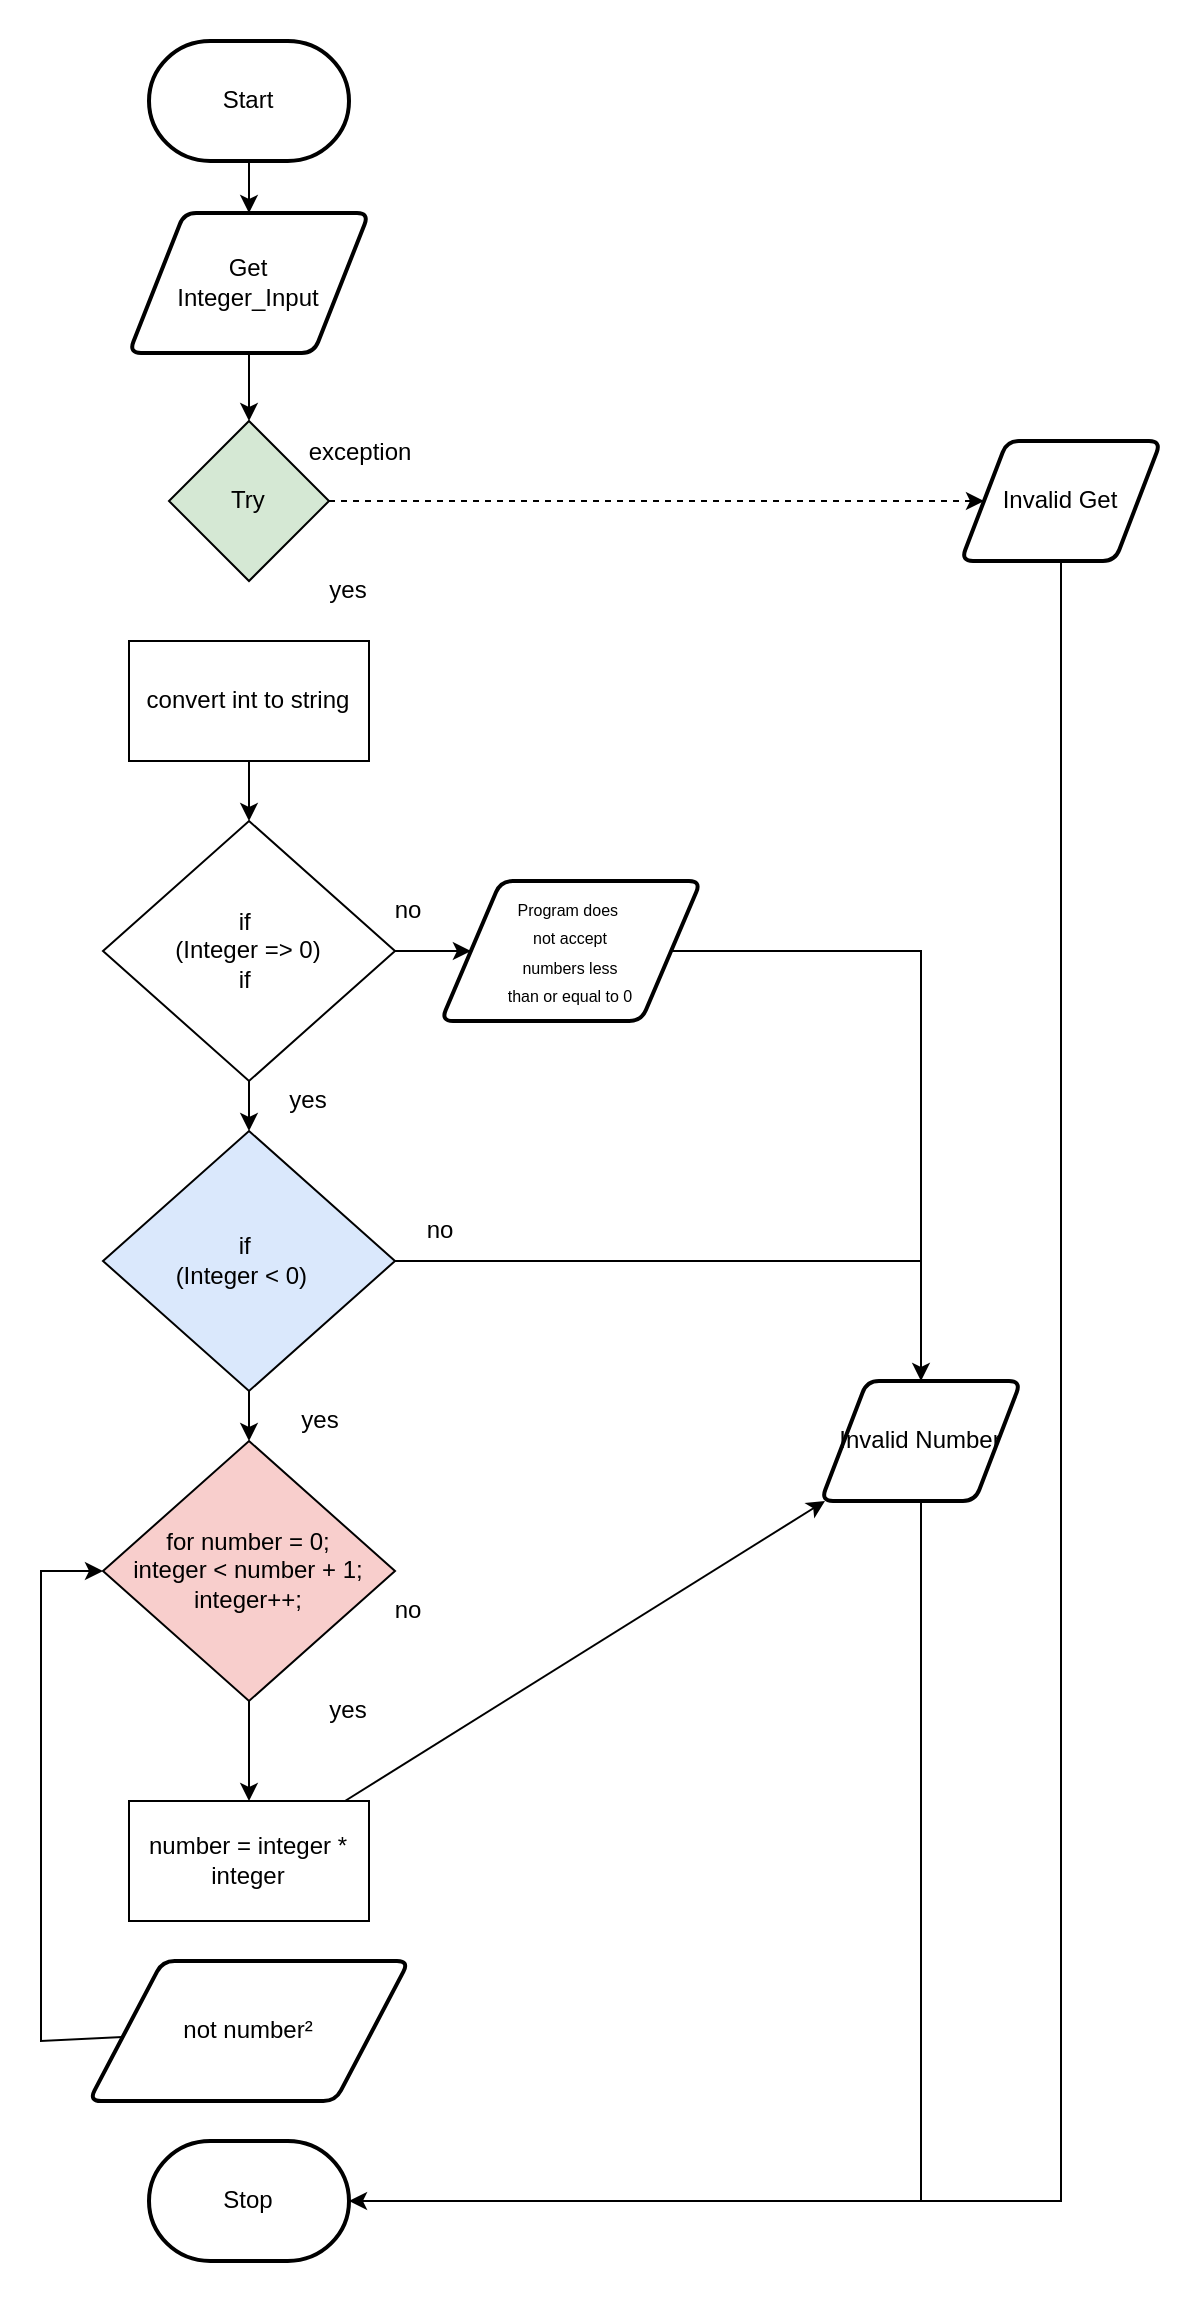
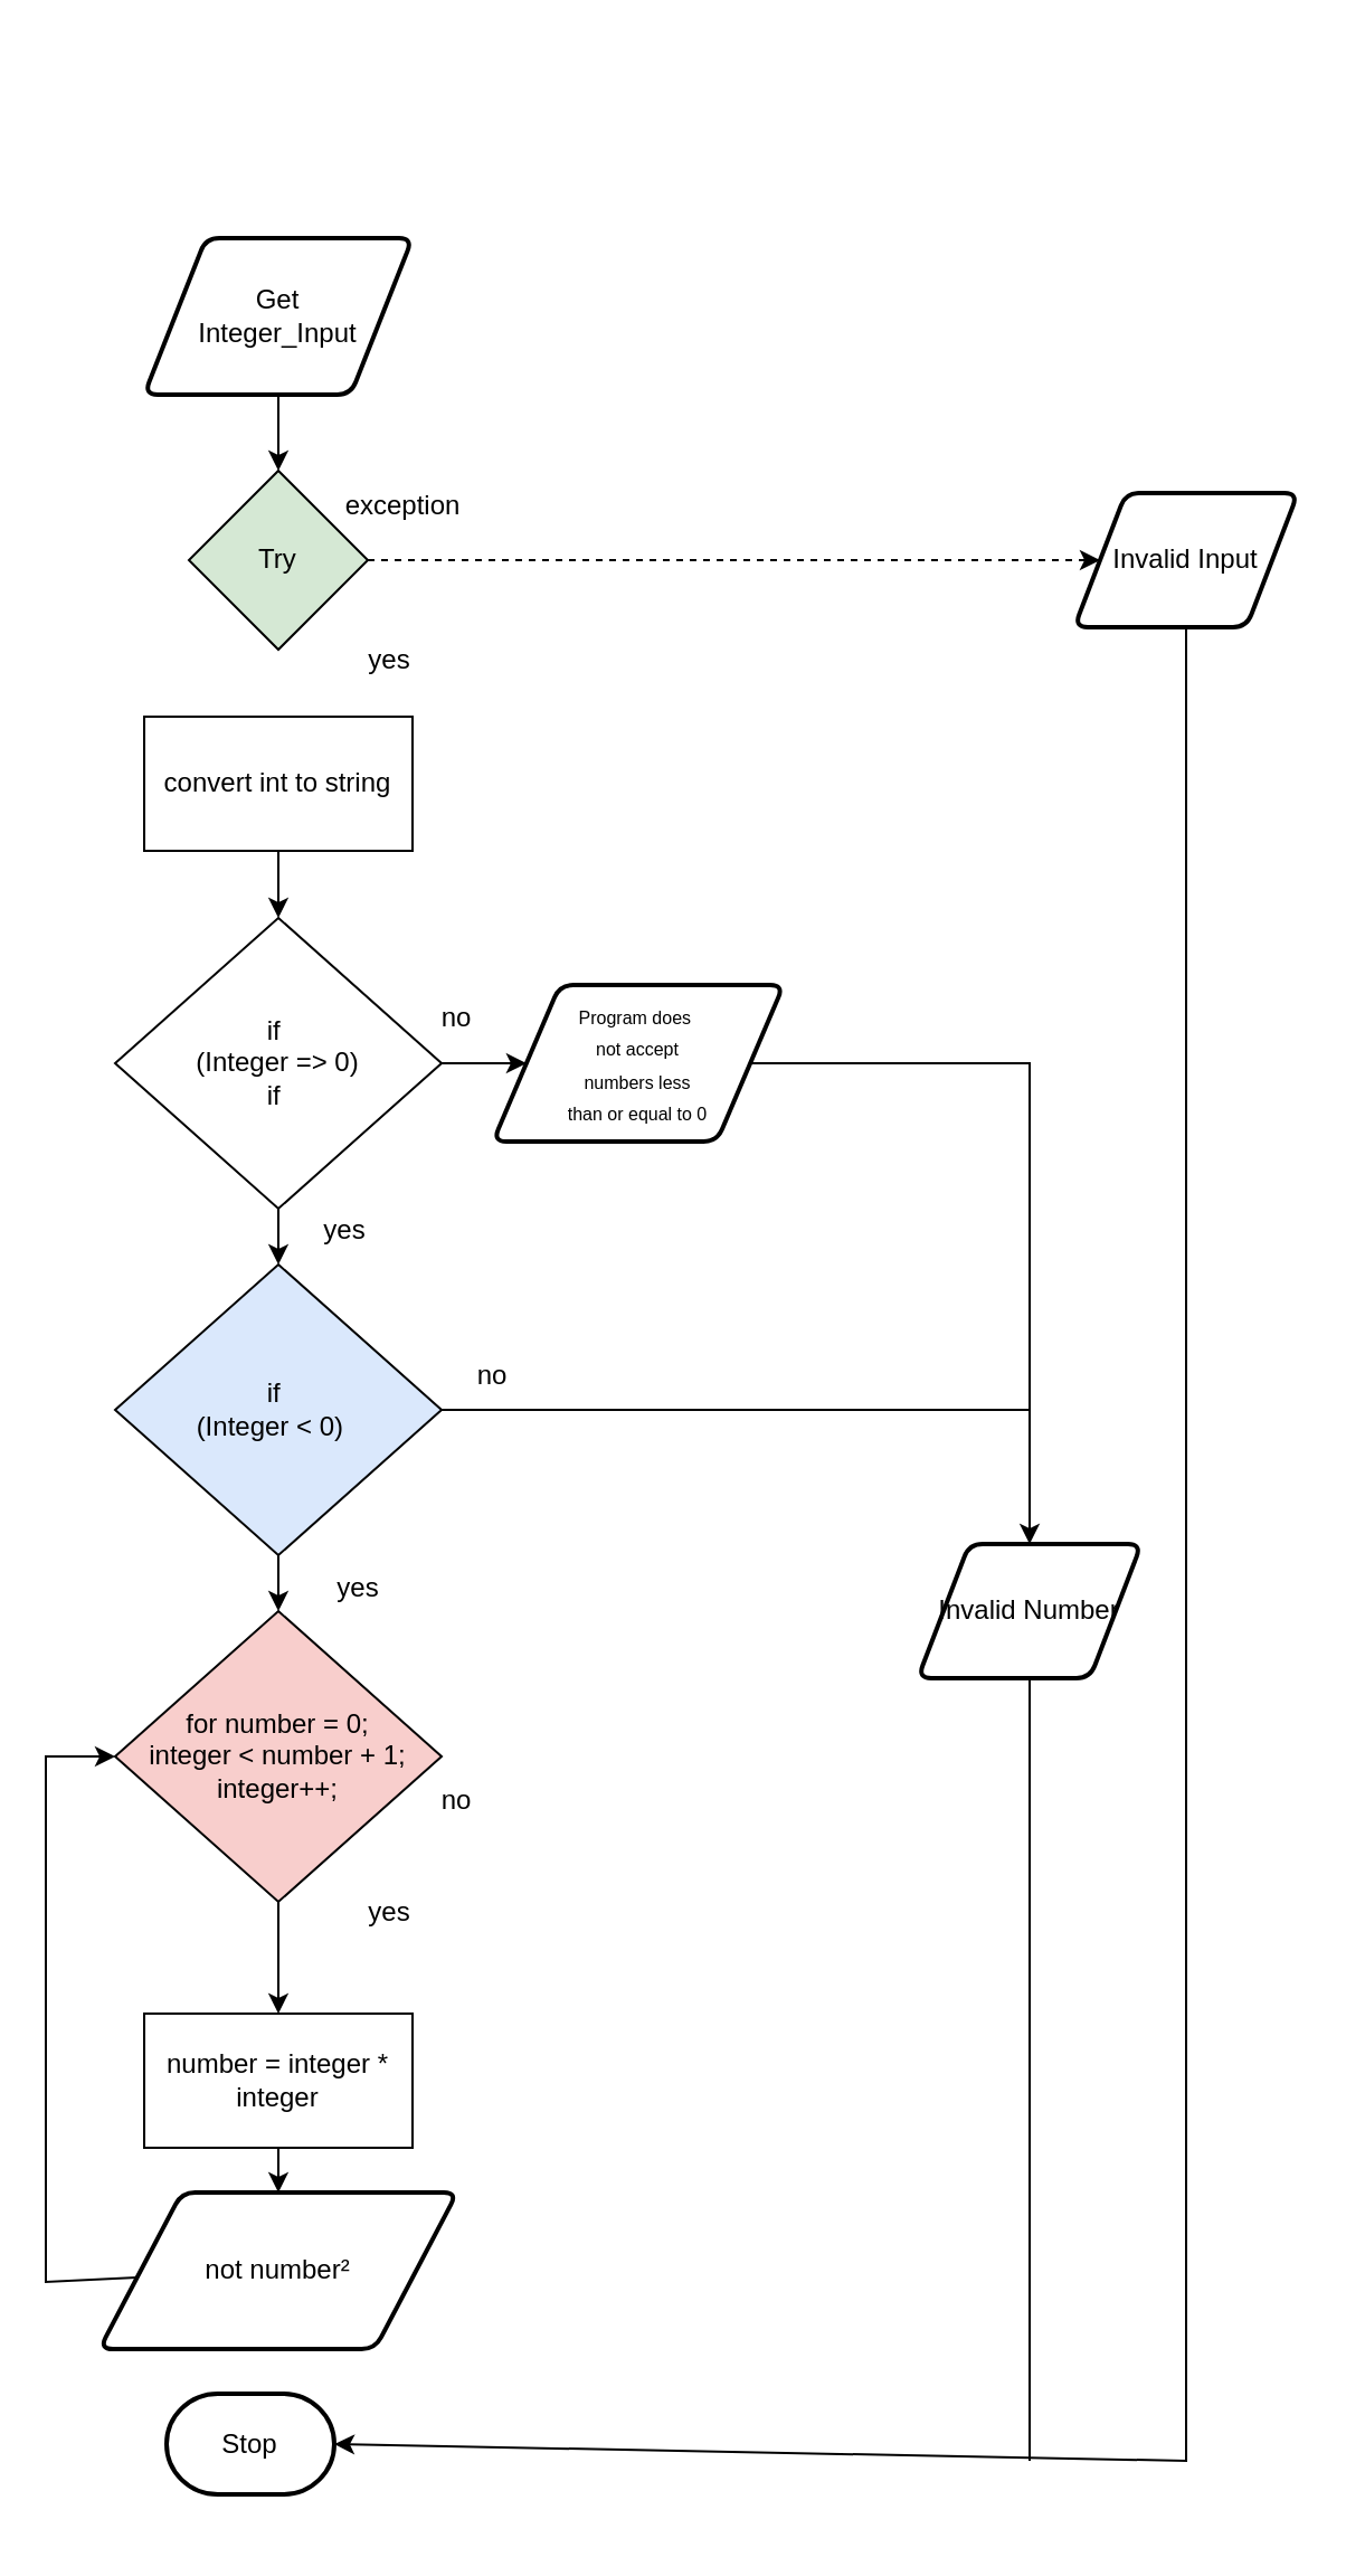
  <mxCell id="0" />
  <mxCell id="1" parent="0" />
- <mxCell id="2" value="" style="edgeStyle=none;rounded=0;html=1;" parent="1" source="3" target="10" edge="1"><mxGeometry relative="1" as="geometry" /></mxCell>
- <mxCell id="3" value="Start" style="strokeWidth=2;html=1;shape=mxgraph.flowchart.terminator;whiteSpace=wrap;" parent="1" vertex="1"><mxGeometry x="74" y="20" width="100" height="60" as="geometry" /></mxCell>
- <mxCell id="4" value="Stop" style="strokeWidth=2;html=1;shape=mxgraph.flowchart.terminator;whiteSpace=wrap;rounded=1;" parent="1" vertex="1"><mxGeometry x="74" y="1070" width="100" height="60" as="geometry" /></mxCell>
+ <mxCell id="4" value="Stop" style="strokeWidth=2;html=1;shape=mxgraph.flowchart.terminator;whiteSpace=wrap;rounded=1;" parent="1" vertex="1"><mxGeometry x="74" y="1070" width="75" height="45" as="geometry" /></mxCell>
  <mxCell id="5" style="edgeStyle=none;rounded=0;html=1;entryX=0;entryY=0.5;entryDx=0;entryDy=0;endArrow=classic;endFill=1;dashed=1;" edge="1" parent="1" source="6" target="8"><mxGeometry relative="1" as="geometry" /></mxCell>
  <mxCell id="6" value="Try" style="rhombus;whiteSpace=wrap;html=1;fillColor=#d5e8d4;" parent="1" vertex="1"><mxGeometry x="84" y="210" width="80" height="80" as="geometry" /></mxCell>
  <mxCell id="7" style="edgeStyle=none;rounded=0;html=1;entryX=1;entryY=0.5;entryDx=0;entryDy=0;entryPerimeter=0;endArrow=classic;endFill=1;" edge="1" parent="1" source="8" target="4"><mxGeometry relative="1" as="geometry"><Array as="points"><mxPoint x="530" y="1100" /></Array></mxGeometry></mxCell>
- <mxCell id="8" value="Invalid Get" style="shape=parallelogram;html=1;strokeWidth=2;perimeter=parallelogramPerimeter;whiteSpace=wrap;rounded=1;arcSize=12;size=0.23;" parent="1" vertex="1"><mxGeometry x="480" y="220" width="100" height="60" as="geometry" /></mxCell>
+ <mxCell id="8" value="Invalid Input" style="shape=parallelogram;html=1;strokeWidth=2;perimeter=parallelogramPerimeter;whiteSpace=wrap;rounded=1;arcSize=12;size=0.23;" parent="1" vertex="1"><mxGeometry x="480" y="220" width="100" height="60" as="geometry" /></mxCell>
  <mxCell id="9" value="" style="edgeStyle=none;html=1;" parent="1" source="10" target="6" edge="1"><mxGeometry relative="1" as="geometry" /></mxCell>
  <mxCell id="10" value="Get &lt;br&gt;Integer_Input" style="shape=parallelogram;html=1;strokeWidth=2;perimeter=parallelogramPerimeter;whiteSpace=wrap;rounded=1;arcSize=12;size=0.23;" parent="1" vertex="1"><mxGeometry x="64" y="106" width="120" height="70" as="geometry" /></mxCell>
  <mxCell id="11" value="" style="edgeStyle=none;html=1;" parent="1" source="13" target="24" edge="1"><mxGeometry relative="1" as="geometry" /></mxCell>
  <mxCell id="12" style="edgeStyle=none;html=1;entryX=0;entryY=0.5;entryDx=0;entryDy=0;" parent="1" source="13" target="26" edge="1"><mxGeometry relative="1" as="geometry" /></mxCell>
  <mxCell id="13" value="if&amp;nbsp;&lt;br&gt;(Integer =&amp;gt; 0)&lt;br&gt;if&amp;nbsp;" style="rhombus;whiteSpace=wrap;html=1;" parent="1" vertex="1"><mxGeometry x="51" y="410" width="146" height="130" as="geometry" /></mxCell>
  <mxCell id="14" value="" style="edgeStyle=none;rounded=0;html=1;endArrow=classic;endFill=1;" parent="1" source="15" target="19" edge="1"><mxGeometry relative="1" as="geometry" /></mxCell>
  <mxCell id="15" value="for number = 0;&lt;br&gt;integer &amp;lt; number + 1;&lt;br&gt;integer++;" style="rhombus;whiteSpace=wrap;html=1;fillColor=#f8cecc;" parent="1" vertex="1"><mxGeometry x="51" y="720" width="146" height="130" as="geometry" /></mxCell>
  <mxCell id="16" style="edgeStyle=none;rounded=0;html=1;entryX=0;entryY=0.5;entryDx=0;entryDy=0;endArrow=classic;endFill=1;" parent="1" source="17" target="15" edge="1"><mxGeometry relative="1" as="geometry"><Array as="points"><mxPoint x="20" y="1020" /><mxPoint x="20" y="785" /></Array></mxGeometry></mxCell>
  <mxCell id="17" value="not number²" style="shape=parallelogram;html=1;strokeWidth=2;perimeter=parallelogramPerimeter;whiteSpace=wrap;rounded=1;arcSize=12;size=0.23;" parent="1" vertex="1"><mxGeometry x="44" y="980" width="160" height="70" as="geometry" /></mxCell>
- <mxCell id="18" value="" style="edgeStyle=none;rounded=0;html=1;endArrow=classic;endFill=1;" parent="1" source="19" target="36" edge="1"><mxGeometry relative="1" as="geometry" /></mxCell>
+ <mxCell id="18" value="" style="edgeStyle=none;rounded=0;html=1;endArrow=classic;endFill=1;" parent="1" source="19" target="17" edge="1"><mxGeometry relative="1" as="geometry" /></mxCell>
  <mxCell id="19" value="number = integer * integer" style="rounded=0;whiteSpace=wrap;html=1;" parent="1" vertex="1"><mxGeometry x="64" y="900" width="120" height="60" as="geometry" /></mxCell>
  <mxCell id="20" style="edgeStyle=none;html=1;entryX=0.5;entryY=0;entryDx=0;entryDy=0;" parent="1" source="21" target="13" edge="1"><mxGeometry relative="1" as="geometry" /></mxCell>
  <mxCell id="21" value="convert int to string" style="whiteSpace=wrap;html=1;rounded=0;" parent="1" vertex="1"><mxGeometry x="64" y="320" width="120" height="60" as="geometry" /></mxCell>
  <mxCell id="22" value="" style="edgeStyle=none;html=1;" parent="1" source="24" target="15" edge="1"><mxGeometry relative="1" as="geometry" /></mxCell>
  <mxCell id="23" style="edgeStyle=none;html=1;endArrow=none;endFill=0;" parent="1" source="24" edge="1"><mxGeometry relative="1" as="geometry"><mxPoint x="460" y="630" as="targetPoint" /></mxGeometry></mxCell>
  <mxCell id="24" value="if&amp;nbsp;&lt;br&gt;(Integer &amp;lt; 0)&amp;nbsp;&amp;nbsp;" style="rhombus;whiteSpace=wrap;html=1;fillColor=#dae8fc;" parent="1" vertex="1"><mxGeometry x="51" y="565" width="146" height="130" as="geometry" /></mxCell>
  <mxCell id="25" style="edgeStyle=none;rounded=0;html=1;endArrow=classic;endFill=1;entryX=0.5;entryY=0;entryDx=0;entryDy=0;exitX=1;exitY=0.5;exitDx=0;exitDy=0;" parent="1" source="26" edge="1" target="36"><mxGeometry relative="1" as="geometry"><mxPoint x="390" y="475" as="targetPoint" /><Array as="points"><mxPoint x="460" y="475" /></Array></mxGeometry></mxCell>
  <mxCell id="26" value="&lt;font style=&quot;font-size: 8px&quot;&gt;Program does&amp;nbsp;&lt;br&gt;not accept&lt;br&gt;numbers less &lt;br&gt;than or equal to 0&lt;/font&gt;" style="shape=parallelogram;html=1;strokeWidth=2;perimeter=parallelogramPerimeter;whiteSpace=wrap;rounded=1;arcSize=12;size=0.23;" parent="1" vertex="1"><mxGeometry x="220" y="440" width="130" height="70" as="geometry" /></mxCell>
  <mxCell id="27" value="&lt;font style=&quot;font-size: 12px&quot;&gt;exception&lt;/font&gt;" style="text;html=1;strokeColor=none;fillColor=none;align=center;verticalAlign=middle;whiteSpace=wrap;rounded=0;fontSize=8;" parent="1" vertex="1"><mxGeometry x="150" y="211" width="60" height="30" as="geometry" /></mxCell>
  <mxCell id="28" value="&lt;font style=&quot;font-size: 12px&quot;&gt;yes&lt;/font&gt;" style="text;html=1;strokeColor=none;fillColor=none;align=center;verticalAlign=middle;whiteSpace=wrap;rounded=0;fontSize=8;" parent="1" vertex="1"><mxGeometry x="144" y="280" width="60" height="30" as="geometry" /></mxCell>
  <mxCell id="29" value="&lt;font style=&quot;font-size: 12px&quot;&gt;yes&lt;/font&gt;" style="text;html=1;strokeColor=none;fillColor=none;align=center;verticalAlign=middle;whiteSpace=wrap;rounded=0;fontSize=8;" parent="1" vertex="1"><mxGeometry x="124" y="535" width="60" height="30" as="geometry" /></mxCell>
  <mxCell id="30" value="&lt;font style=&quot;font-size: 12px&quot;&gt;yes&lt;/font&gt;" style="text;html=1;strokeColor=none;fillColor=none;align=center;verticalAlign=middle;whiteSpace=wrap;rounded=0;fontSize=8;" parent="1" vertex="1"><mxGeometry x="144" y="840" width="60" height="30" as="geometry" /></mxCell>
  <mxCell id="31" value="&lt;font style=&quot;font-size: 12px&quot;&gt;no&lt;/font&gt;" style="text;html=1;strokeColor=none;fillColor=none;align=center;verticalAlign=middle;whiteSpace=wrap;rounded=0;fontSize=8;" parent="1" vertex="1"><mxGeometry x="174" y="440" width="60" height="30" as="geometry" /></mxCell>
  <mxCell id="32" value="&lt;font style=&quot;font-size: 12px&quot;&gt;no&lt;/font&gt;" style="text;html=1;strokeColor=none;fillColor=none;align=center;verticalAlign=middle;whiteSpace=wrap;rounded=0;fontSize=8;" parent="1" vertex="1"><mxGeometry x="174" y="790" width="60" height="30" as="geometry" /></mxCell>
  <mxCell id="33" value="&lt;font style=&quot;font-size: 12px&quot;&gt;yes&lt;/font&gt;" style="text;html=1;strokeColor=none;fillColor=none;align=center;verticalAlign=middle;whiteSpace=wrap;rounded=0;fontSize=8;" parent="1" vertex="1"><mxGeometry x="130" y="695" width="60" height="30" as="geometry" /></mxCell>
  <mxCell id="34" value="&lt;font style=&quot;font-size: 12px&quot;&gt;no&lt;/font&gt;" style="text;html=1;strokeColor=none;fillColor=none;align=center;verticalAlign=middle;whiteSpace=wrap;rounded=0;fontSize=8;" parent="1" vertex="1"><mxGeometry x="190" y="600" width="60" height="30" as="geometry" /></mxCell>
  <mxCell id="35" style="edgeStyle=none;rounded=0;html=1;endArrow=none;endFill=0;" edge="1" parent="1" source="36"><mxGeometry relative="1" as="geometry"><mxPoint x="460" y="1100" as="targetPoint" /></mxGeometry></mxCell>
  <mxCell id="36" value="Invalid Number" style="shape=parallelogram;html=1;strokeWidth=2;perimeter=parallelogramPerimeter;whiteSpace=wrap;rounded=1;arcSize=12;size=0.23;" vertex="1" parent="1"><mxGeometry x="410" y="690" width="100" height="60" as="geometry" /></mxCell>
